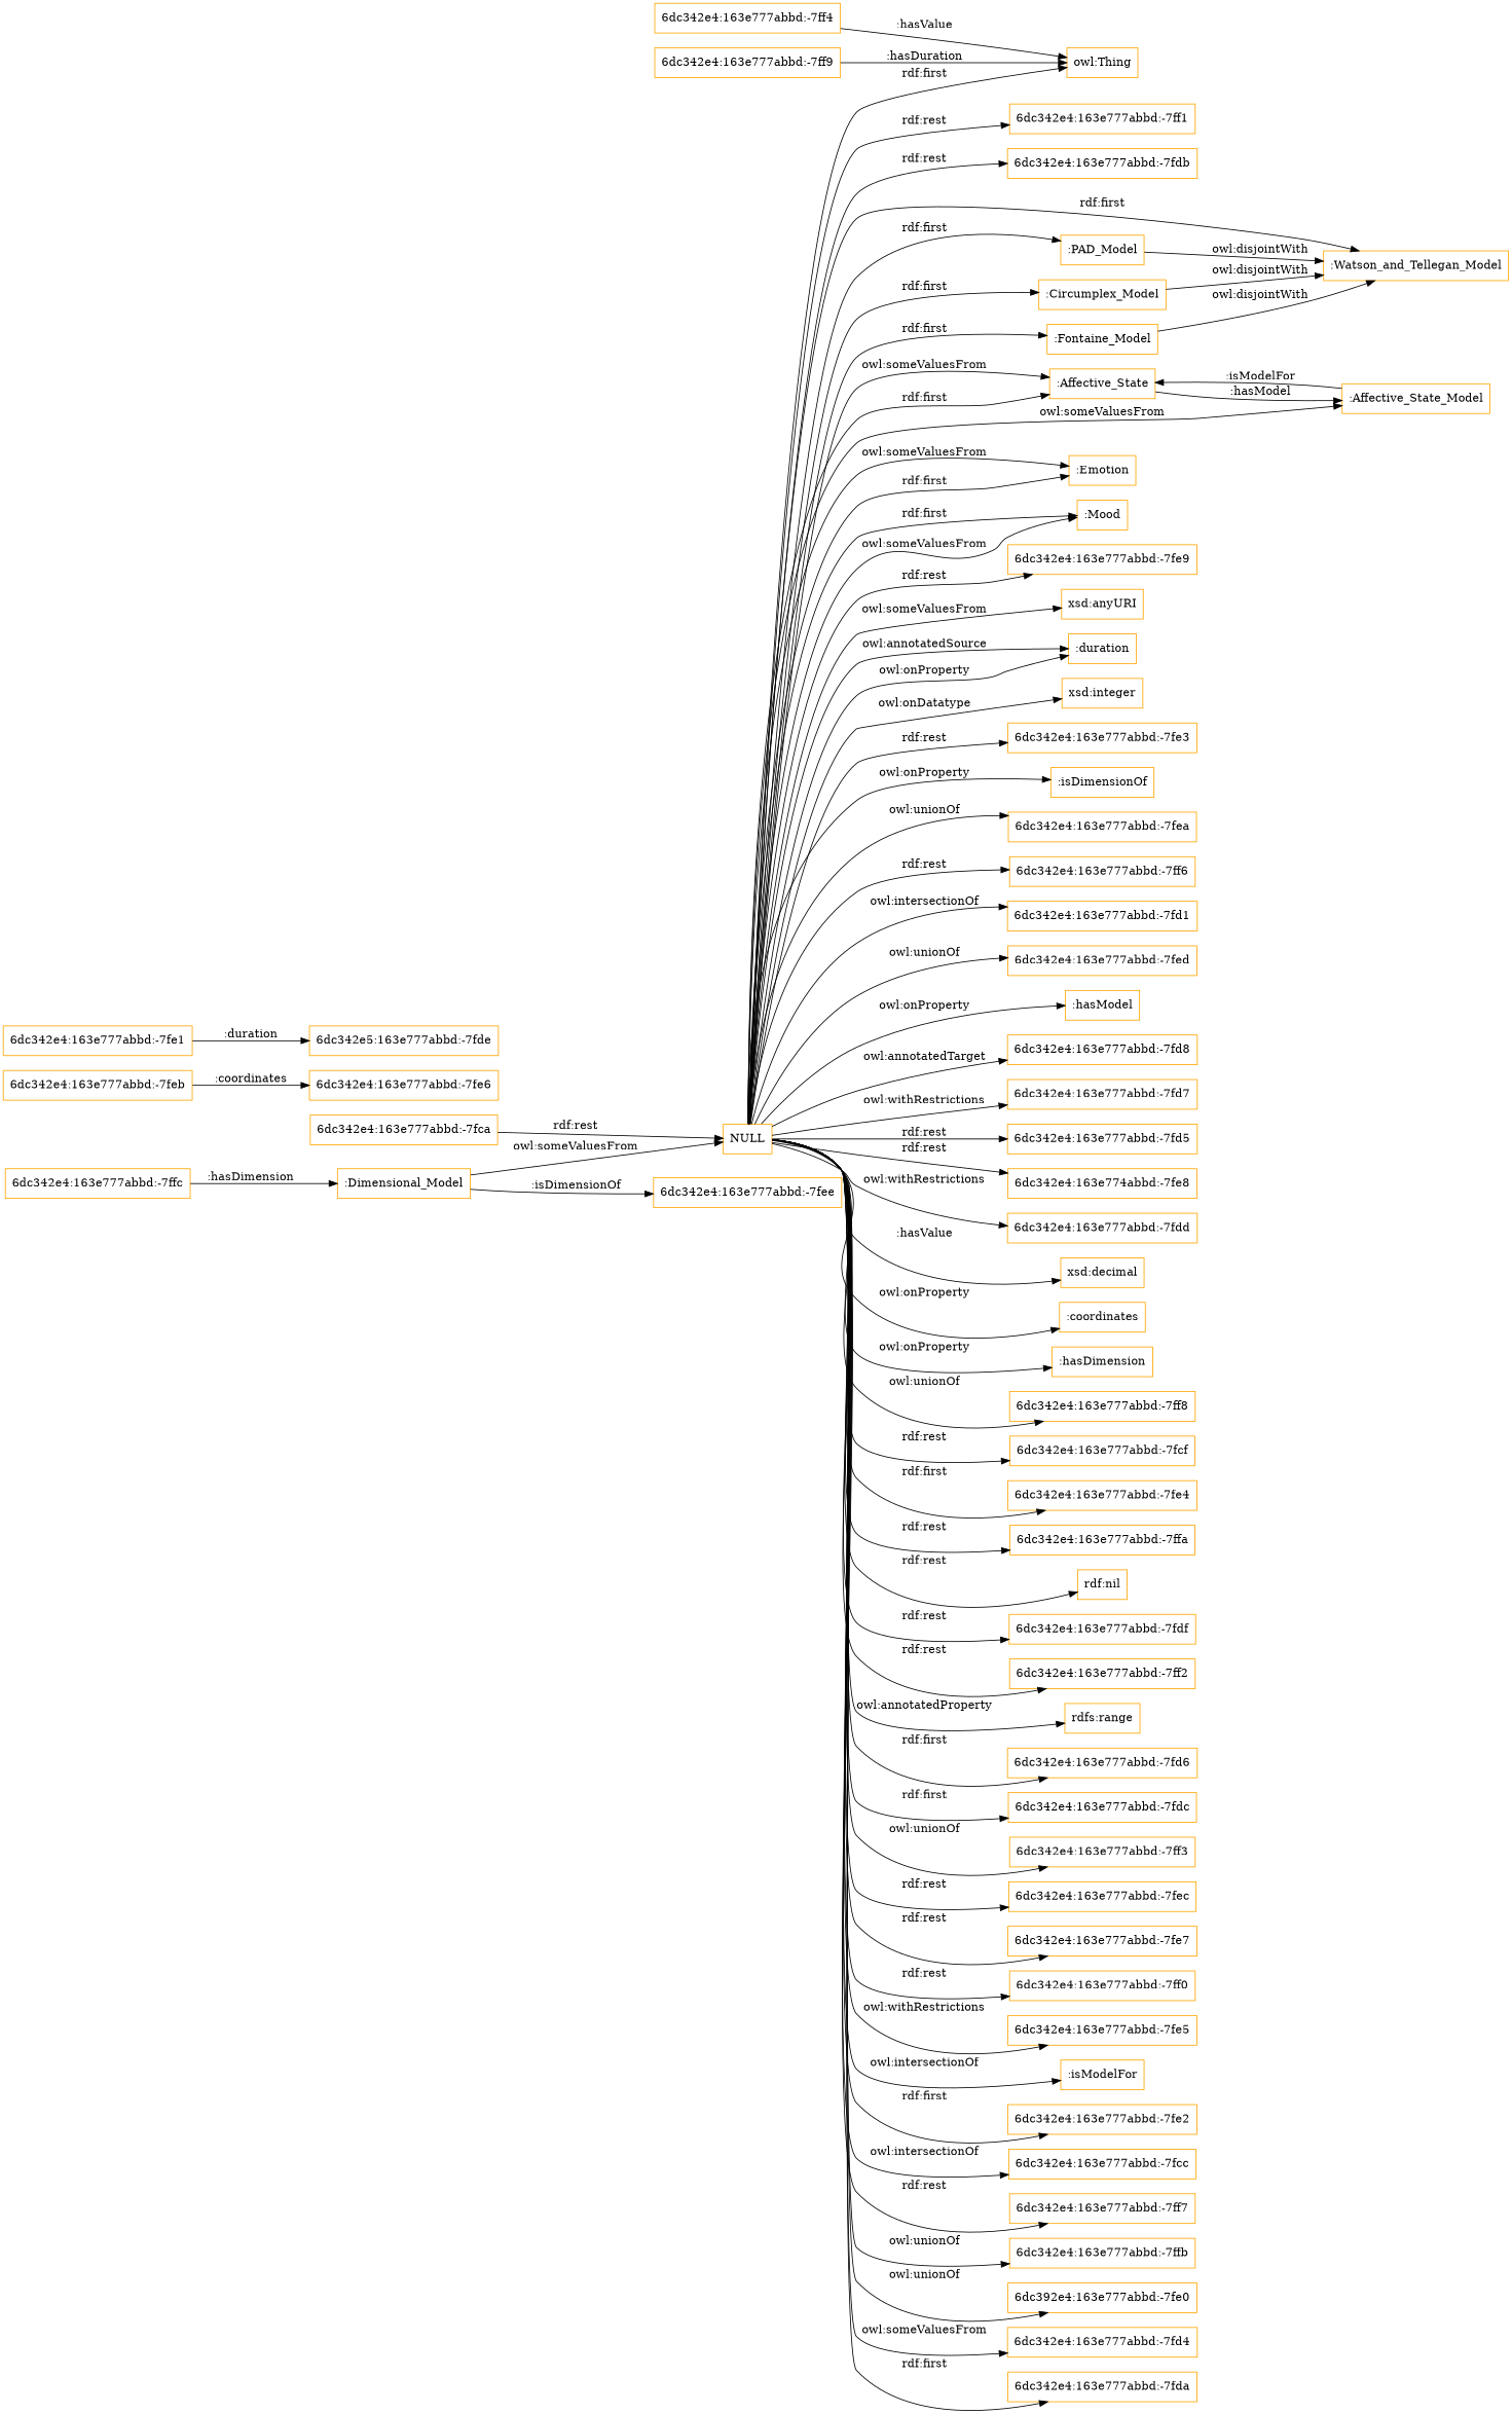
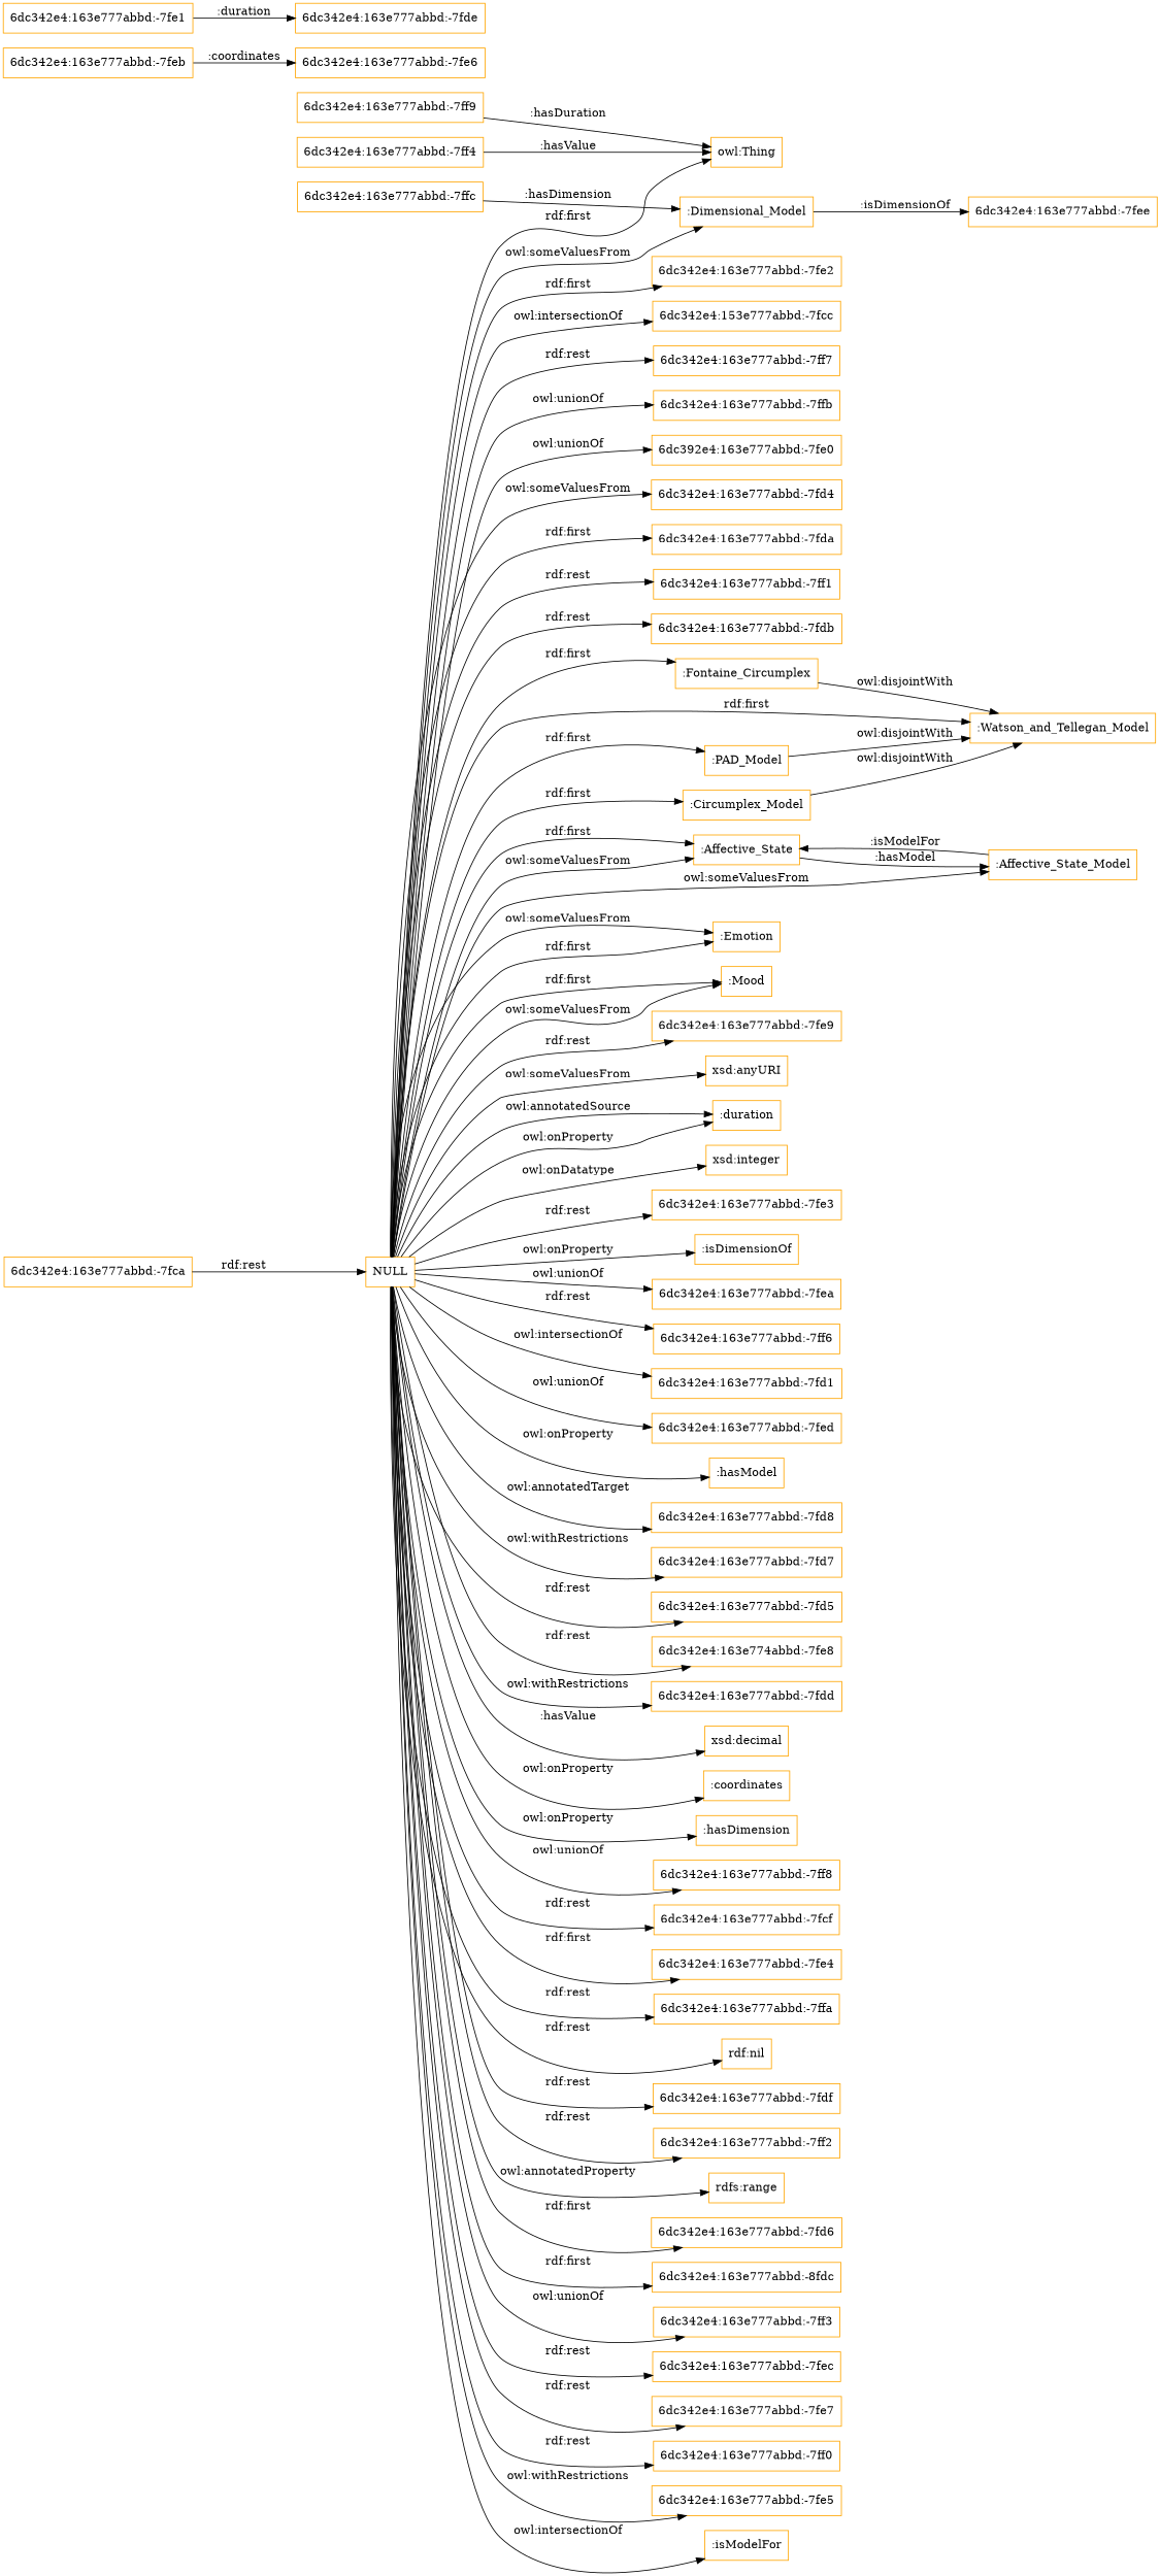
  digraph {
    rankdir=LR
    node [color=orange shape=rectangle]
    ":Dimensional_Model"
    "6dc342e4:163e777abbd:-7fee"
-   ":Fontaine_Model"
+   ":Fontaine_Model" [label=":Fontaine_Circumplex"]
    ":Watson_and_Tellegan_Model"
    "6dc342e4:163e777abbd:-7ffc"
    ":PAD_Model"
    "6dc342e4:163e777abbd:-7feb"
    "6dc342e4:163e777abbd:-7fe6"
    "6dc342e4:163e777abbd:-7ff9"
    "owl:Thing"
    ":Affective_State"
    ":Affective_State_Model"
    "6dc342e4:163e777abbd:-7ff4"
    "6dc342e4:163e777abbd:-7fe1"
-   "6dc342e4:163e777abbd:-7fde" [label="6dc342e5:163e777abbd:-7fde"]
+   "6dc342e4:163e777abbd:-7fde"
    ":Circumplex_Model"
    NULL
    ":Emotion"
    ":Mood"
    "6dc342e4:163e777abbd:-7fe9"
    "xsd:anyURI"
    ":duration"
    "xsd:integer"
    "6dc342e4:163e777abbd:-7fe3"
    ":isDimensionOf"
    "6dc342e4:163e777abbd:-7fea"
    "6dc342e4:163e777abbd:-7ff6"
    "6dc342e4:163e777abbd:-7fd1"
    "6dc342e4:163e777abbd:-7fed"
    ":hasModel"
    "6dc342e4:163e777abbd:-7fd8"
    "6dc342e4:163e777abbd:-7fd7"
    "6dc342e4:163e777abbd:-7fd5"
    n34 [label="6dc342e4:163e774abbd:-7fe8"]
    "6dc342e4:163e777abbd:-7fdd"
    "xsd:decimal"
    ":coordinates"
    ":hasDimension"
    "6dc342e4:163e777abbd:-7ff8"
    "6dc342e4:163e777abbd:-7fcf"
    "6dc342e4:163e777abbd:-7fe4"
    "6dc342e4:163e777abbd:-7ffa"
    "rdf:nil"
    "6dc342e4:163e777abbd:-7fdf"
    "6dc342e4:163e777abbd:-7ff2"
    "rdfs:range"
    "6dc342e4:163e777abbd:-7fd6"
-   "6dc342e4:163e777abbd:-7fdc"
+   "6dc342e4:163e777abbd:-7fdc" [label="6dc342e4:163e777abbd:-8fdc"]
    "6dc342e4:163e777abbd:-7ff3"
    "6dc342e4:163e777abbd:-7fec"
    "6dc342e4:163e777abbd:-7fe7"
    "6dc342e4:163e777abbd:-7ff0"
    "6dc342e4:163e777abbd:-7fe5"
    ":isModelFor"
    "6dc342e4:163e777abbd:-7fe2"
-   "6dc342e4:163e777abbd:-7fcc"
+   "6dc342e4:163e777abbd:-7fcc" [label="6dc342e4:153e777abbd:-7fcc"]
    "6dc342e4:163e777abbd:-7ff7"
    "6dc342e4:163e777abbd:-7ffb"
    n59 [label="6dc392e4:163e777abbd:-7fe0"]
    "6dc342e4:163e777abbd:-7fd4"
    "6dc342e4:163e777abbd:-7fda"
    "6dc342e4:163e777abbd:-7ff1"
    "6dc342e4:163e777abbd:-7fdb"
    "6dc342e4:163e777abbd:-7fca"
    ":Dimensional_Model" -> "6dc342e4:163e777abbd:-7fee" [label=":isDimensionOf"]
    ":Fontaine_Model" -> ":Watson_and_Tellegan_Model" [label="owl:disjointWith"]
    "6dc342e4:163e777abbd:-7ffc" -> ":Dimensional_Model" [label=":hasDimension"]
    ":PAD_Model" -> ":Watson_and_Tellegan_Model" [label="owl:disjointWith"]
    "6dc342e4:163e777abbd:-7feb" -> "6dc342e4:163e777abbd:-7fe6" [label=":coordinates"]
    "6dc342e4:163e777abbd:-7ff9" -> "owl:Thing" [label=":hasDuration"]
    ":Affective_State" -> ":Affective_State_Model" [label=":hasModel"]
    ":Affective_State_Model" -> ":Affective_State" [label=":isModelFor"]
    "6dc342e4:163e777abbd:-7ff4" -> "owl:Thing" [label=":hasValue"]
    "6dc342e4:163e777abbd:-7fe1" -> "6dc342e4:163e777abbd:-7fde" [label=":duration"]
    ":Circumplex_Model" -> ":Watson_and_Tellegan_Model" [label="owl:disjointWith"]
-   ":Dimensional_Model" -> NULL [label="owl:someValuesFrom"]
+   NULL -> ":Dimensional_Model" [label="owl:someValuesFrom"]
    NULL -> ":Fontaine_Model" [label="rdf:first"]
    NULL -> ":Watson_and_Tellegan_Model" [label="rdf:first"]
    NULL -> ":PAD_Model" [label="rdf:first"]
    NULL -> "owl:Thing" [label="rdf:first"]
    NULL -> ":Affective_State" [label="owl:someValuesFrom"]
    NULL -> ":Affective_State" [label="rdf:first"]
    NULL -> ":Affective_State_Model" [label="owl:someValuesFrom"]
    NULL -> ":Circumplex_Model" [label="rdf:first"]
    NULL -> ":Emotion" [label="rdf:first"]
    NULL -> ":Emotion" [label="owl:someValuesFrom"]
    NULL -> ":Mood" [label="owl:someValuesFrom"]
    NULL -> ":Mood" [label="rdf:first"]
    NULL -> "6dc342e4:163e777abbd:-7fe9" [label="rdf:rest"]
    NULL -> "xsd:anyURI" [label="owl:someValuesFrom"]
    NULL -> ":duration" [label="owl:onProperty"]
    NULL -> ":duration" [label="owl:annotatedSource"]
    NULL -> "xsd:integer" [label="owl:onDatatype"]
    NULL -> "6dc342e4:163e777abbd:-7fe3" [label="rdf:rest"]
    NULL -> ":isDimensionOf" [label="owl:onProperty"]
    NULL -> "6dc342e4:163e777abbd:-7fea" [label="owl:unionOf"]
    NULL -> "6dc342e4:163e777abbd:-7ff6" [label="rdf:rest"]
    NULL -> "6dc342e4:163e777abbd:-7fd1" [label="owl:intersectionOf"]
    NULL -> "6dc342e4:163e777abbd:-7fed" [label="owl:unionOf"]
    NULL -> ":hasModel" [label="owl:onProperty"]
    NULL -> "6dc342e4:163e777abbd:-7fd8" [label="owl:annotatedTarget"]
    NULL -> "6dc342e4:163e777abbd:-7fd7" [label="owl:withRestrictions"]
    NULL -> "6dc342e4:163e777abbd:-7fd5" [label="rdf:rest"]
    NULL -> n34 [label="rdf:rest"]
    NULL -> "6dc342e4:163e777abbd:-7fdd" [label="owl:withRestrictions"]
    NULL -> "xsd:decimal" [label=":hasValue"]
    NULL -> ":coordinates" [label="owl:onProperty"]
    NULL -> ":hasDimension" [label="owl:onProperty"]
    NULL -> "6dc342e4:163e777abbd:-7ff8" [label="owl:unionOf"]
    NULL -> "6dc342e4:163e777abbd:-7fcf" [label="rdf:rest"]
    NULL -> "6dc342e4:163e777abbd:-7fe4" [label="rdf:first"]
    NULL -> "6dc342e4:163e777abbd:-7ffa" [label="rdf:rest"]
    NULL -> "rdf:nil" [label="rdf:rest"]
    NULL -> "6dc342e4:163e777abbd:-7fdf" [label="rdf:rest"]
    NULL -> "6dc342e4:163e777abbd:-7ff2" [label="rdf:rest"]
    NULL -> "rdfs:range" [label="owl:annotatedProperty"]
    NULL -> "6dc342e4:163e777abbd:-7fd6" [label="rdf:first"]
    NULL -> "6dc342e4:163e777abbd:-7fdc" [label="rdf:first"]
    NULL -> "6dc342e4:163e777abbd:-7ff3" [label="owl:unionOf"]
    NULL -> "6dc342e4:163e777abbd:-7fec" [label="rdf:rest"]
    NULL -> "6dc342e4:163e777abbd:-7fe7" [label="rdf:rest"]
    NULL -> "6dc342e4:163e777abbd:-7ff0" [label="rdf:rest"]
    NULL -> "6dc342e4:163e777abbd:-7fe5" [label="owl:withRestrictions"]
    NULL -> ":isModelFor" [label="owl:intersectionOf"]
    NULL -> "6dc342e4:163e777abbd:-7fe2" [label="rdf:first"]
    NULL -> "6dc342e4:163e777abbd:-7fcc" [label="owl:intersectionOf"]
    NULL -> "6dc342e4:163e777abbd:-7ff7" [label="rdf:rest"]
    NULL -> "6dc342e4:163e777abbd:-7ffb" [label="owl:unionOf"]
    NULL -> n59 [label="owl:unionOf"]
    NULL -> "6dc342e4:163e777abbd:-7fd4" [label="owl:someValuesFrom"]
    NULL -> "6dc342e4:163e777abbd:-7fda" [label="rdf:first"]
    NULL -> "6dc342e4:163e777abbd:-7ff1" [label="rdf:rest"]
    NULL -> "6dc342e4:163e777abbd:-7fdb" [label="rdf:rest"]
    "6dc342e4:163e777abbd:-7fca" -> NULL [label="rdf:rest"]
  }
